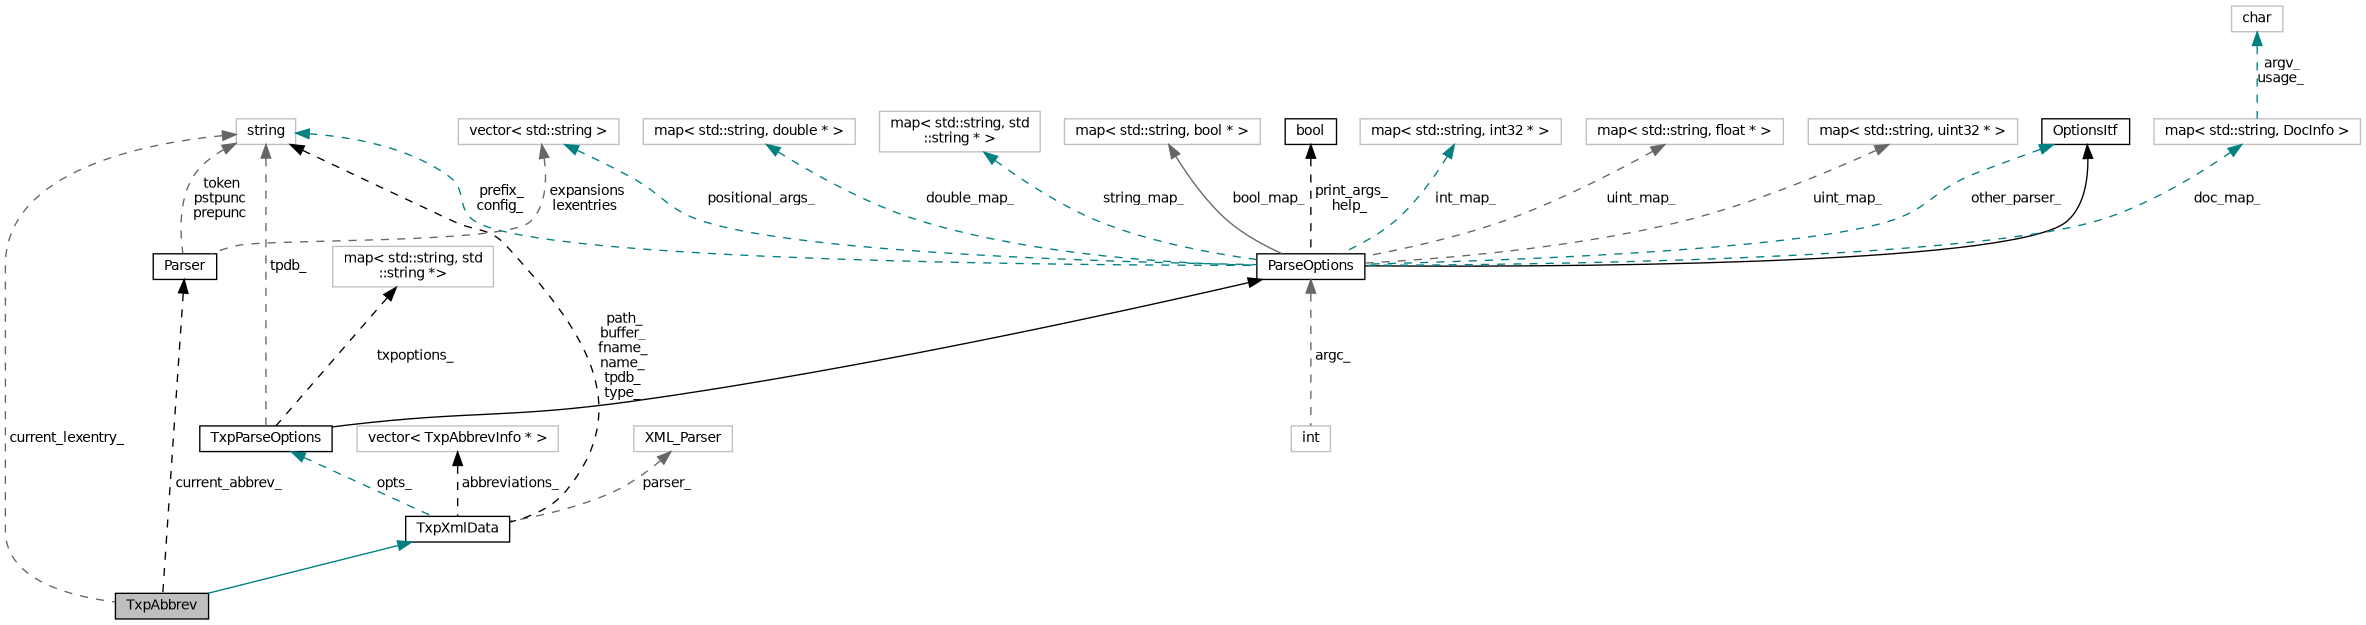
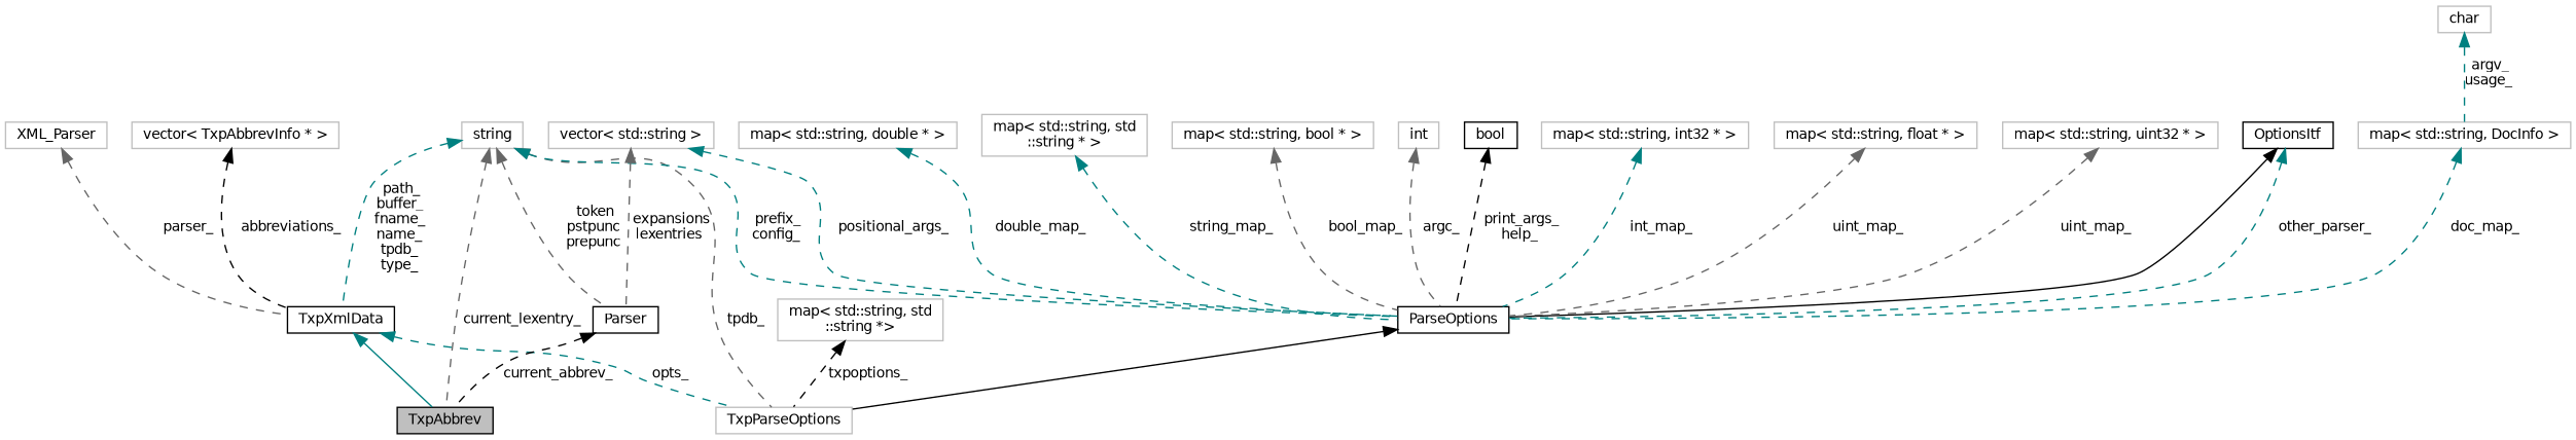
  digraph {
    rankdir=TB
    node [color=grey75 fillcolor=white fontname=Helvetica fontsize=10 shape=record style=filled]
    edge [color=teal dir=back fontname=Helvetica fontsize=10 labelfontname=Helvetica labelfontsize=10 style=dashed]
    n1 [color=black fillcolor=grey75 fontcolor=black height=0.2 label=TxpAbbrev width=0.4]
    n2 [color=black height=0.2 label=TxpXmlData width=0.4]
    n3 [height=0.2 label=XML_Parser width=0.4]
    n4 [height=0.2 label=string width=0.4]
-   n5 [color=black height=0.2 label=TxpParseOptions width=0.4]
+   n5 [height=0.2 label=TxpParseOptions width=0.4]
    n6 [color=black height=0.2 label=ParseOptions width=0.4]
    n7 [color=black height=0.2 label=Parser width=0.4]
    n8 [color=black height=0.2 label=OptionsItf width=0.4]
    n9 [height=0.2 label="map\< std::string, DocInfo \>" width=0.4]
    n10 [height=0.2 label="map\< std::string, double * \>" width=0.4]
    n11 [height=0.2 label=char width=0.4]
    n12 [height=0.2 label="vector\< std::string \>" width=0.4]
    n13 [height=0.2 label="map\< std::string, std\l::string * \>" width=0.4]
    n14 [height=0.2 label="map\< std::string, bool * \>" width=0.4]
    n15 [height=0.2 label=int width=0.4]
    n16 [color=black height=0.2 label=bool width=0.4]
    n17 [height=0.2 label="map\< std::string, int32 * \>" width=0.4]
    n18 [height=0.2 label="map\< std::string, float * \>" width=0.4]
    n19 [height=0.2 label="map\< std::string, uint32 * \>" width=0.4]
    n20 [height=0.2 label="map\< std::string, std\l::string *\>" width=0.4]
    n21 [height=0.2 label="vector\< TxpAbbrevInfo * \>" width=0.4]
    n2 -> n1 [style=solid]
    n3 -> n2 [color=gray40 label=" parser_"]
    n4 -> n1 [color=gray40 label=" current_lexentry_"]
-   n4 -> n2 [color=black label=" path_\nbuffer_\nfname_\nname_\ntpdb_\ntype_"]
+   n4 -> n2 [label=" path_\nbuffer_\nfname_\nname_\ntpdb_\ntype_"]
    n4 -> n5 [color=gray40 label=" tpdb_"]
    n4 -> n6 [label=" prefix_\nconfig_"]
    n4 -> n7 [color=gray40 label=" token\npstpunc\nprepunc"]
-   n5 -> n2 [label=" opts_"]
+   n2 -> n5 [label=" opts_"]
    n6 -> n5 [color=black style=solid]
    n7 -> n1 [color=black label=" current_abbrev_"]
    n8 -> n6 [color=black style=solid]
    n8 -> n6 [label=" other_parser_"]
    n9 -> n6 [label=" doc_map_"]
    n10 -> n6 [label=" double_map_"]
    n11 -> n9 [label=" argv_\nusage_"]
    n12 -> n6 [label=" positional_args_"]
    n12 -> n7 [color=gray40 label=" expansions\nlexentries"]
    n13 -> n6 [label=" string_map_"]
-   n14 -> n6 [color=gray40 label=" bool_map_" style=solid]
-   n6 -> n15 [color=gray40 label=" argc_"]
+   n14 -> n6 [color=gray40 label=" bool_map_"]
+   n15 -> n6 [color=gray40 label=" argc_"]
    n16 -> n6 [color=black label=" print_args_\nhelp_"]
    n17 -> n6 [label=" int_map_"]
    n18 -> n6 [color=gray40 label=" uint_map_"]
    n19 -> n6 [color=gray40 label=" uint_map_"]
    n20 -> n5 [color=black label=" txpoptions_"]
    n21 -> n2 [color=black label=" abbreviations_"]
  }
